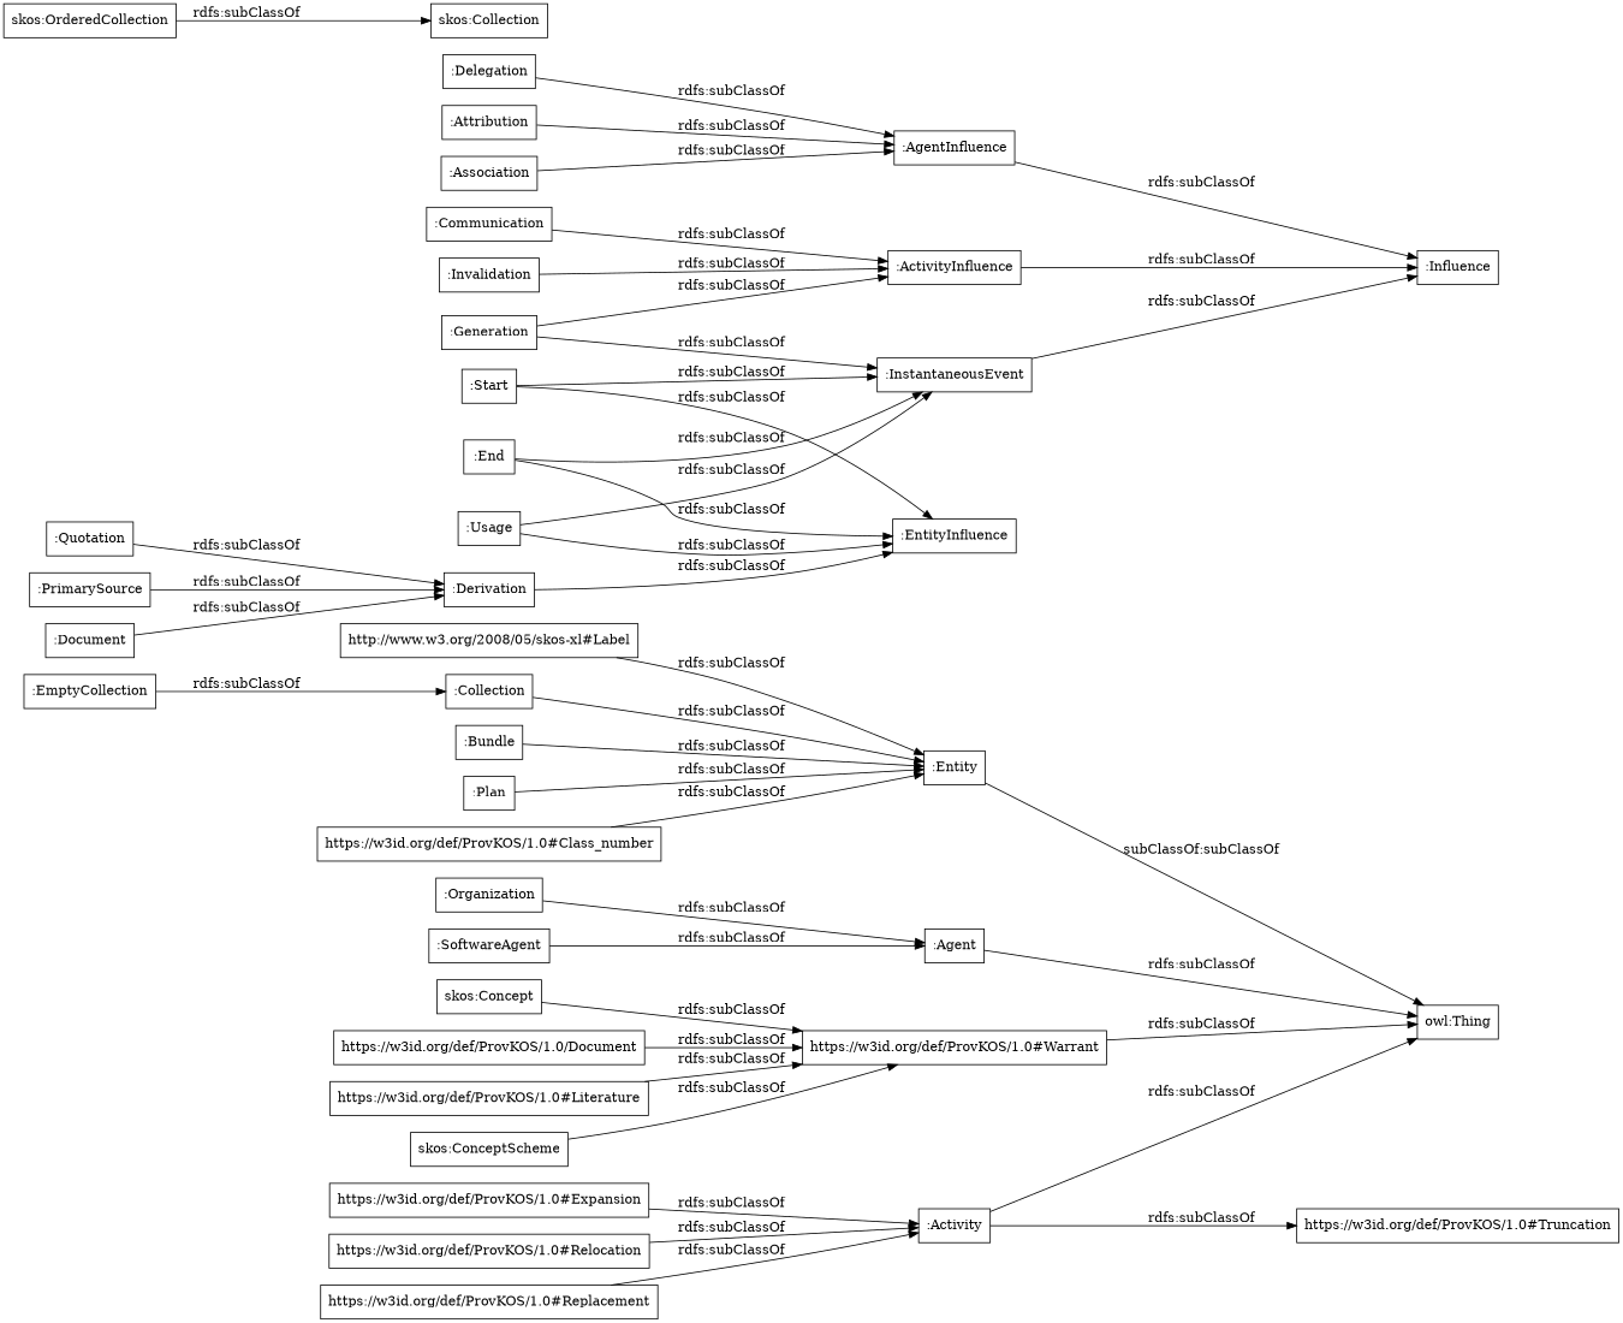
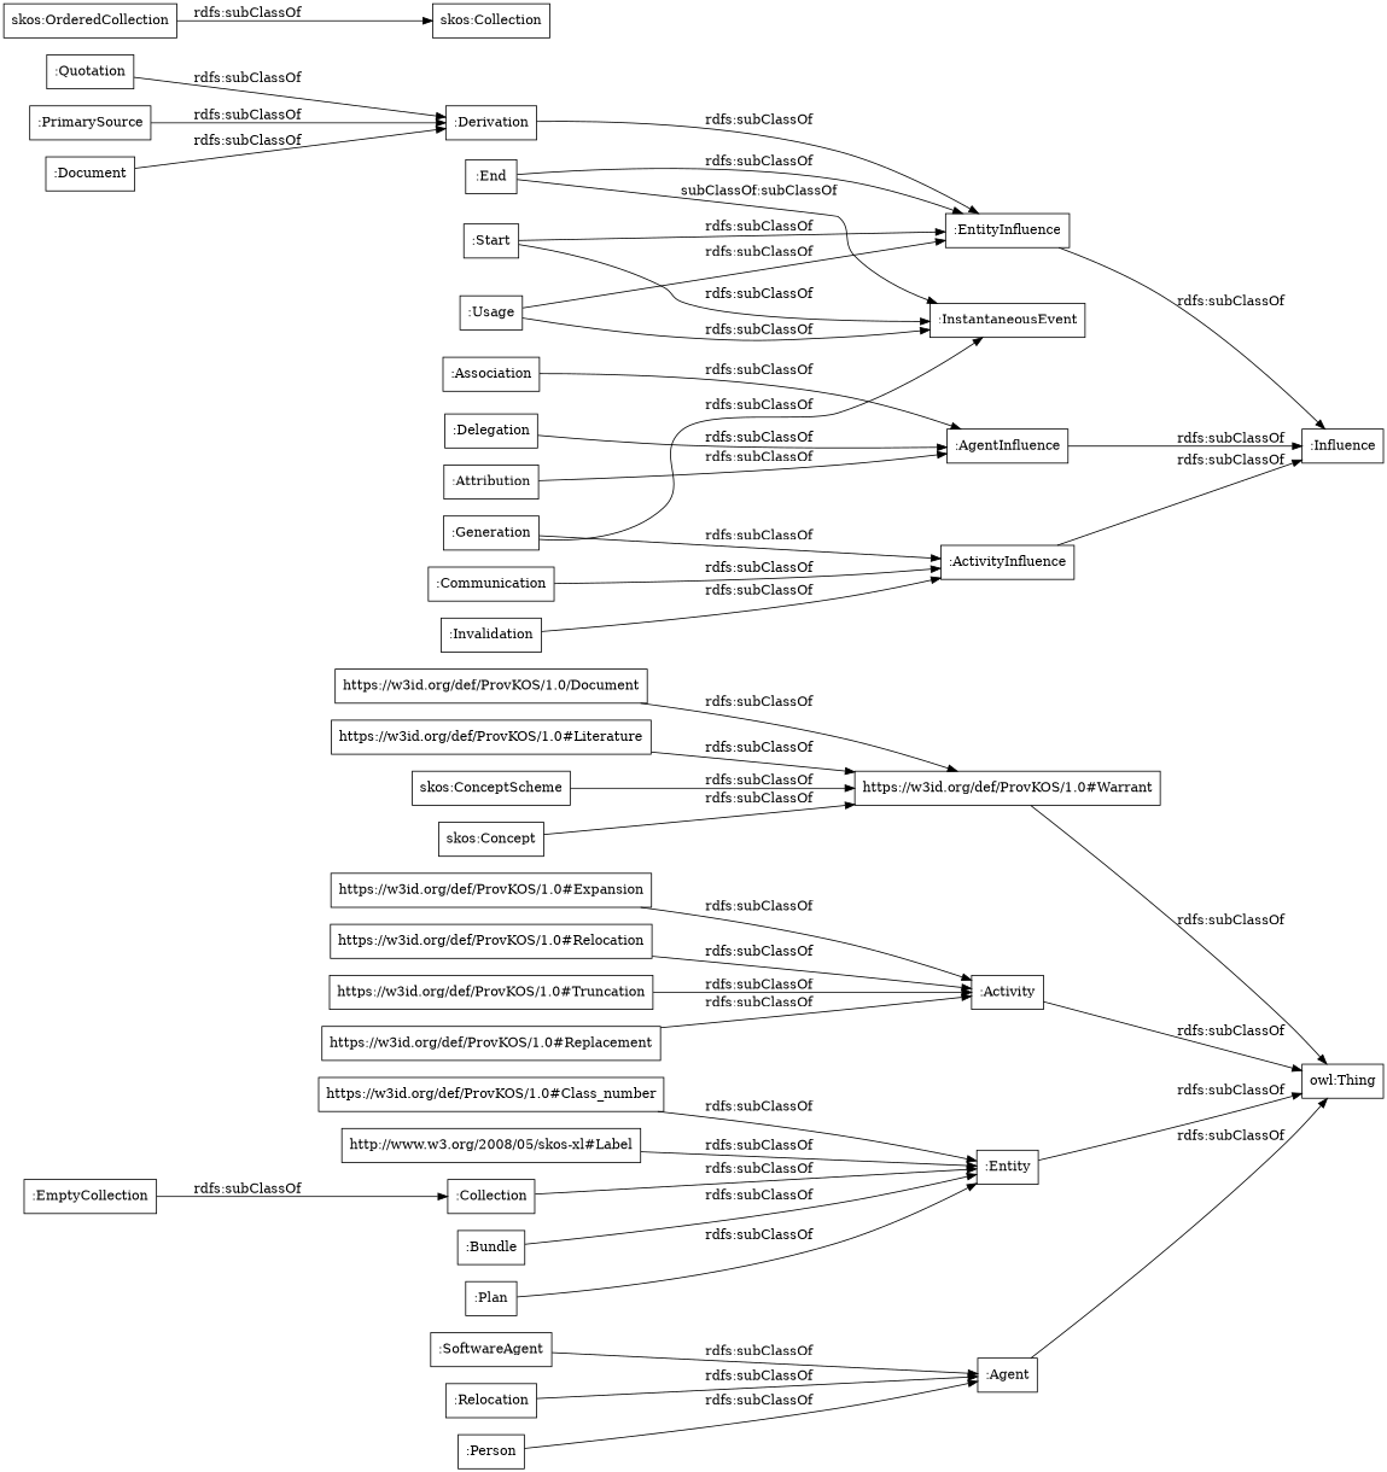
  digraph {
    rankdir=LR
    node [color=black shape=rectangle]
    ":Agent"
    "owl:Thing"
    "https://w3id.org/def/ProvKOS/1.0/Document"
    "https://w3id.org/def/ProvKOS/1.0#Warrant"
    "https://w3id.org/def/ProvKOS/1.0#Literature"
    "https://w3id.org/def/ProvKOS/1.0#Expansion"
    ":Activity"
    ":SoftwareAgent"
    "https://w3id.org/def/ProvKOS/1.0#Relocation"
    "https://w3id.org/def/ProvKOS/1.0#Truncation"
-   ":Organization"
+   ":Organization" [label=":Relocation"]
    ":Entity"
    "https://w3id.org/def/ProvKOS/1.0#Class_number"
    "http://www.w3.org/2008/05/skos-xl#Label"
    "https://w3id.org/def/ProvKOS/1.0#Replacement"
+   ":Person"
    ":End"
    ":InstantaneousEvent"
    ":EntityInfluence"
    ":Influence"
    ":Derivation"
    ":Quotation"
    ":Collection"
    ":Delegation"
    ":AgentInfluence"
    ":Invalidation"
    ":ActivityInfluence"
    ":Bundle"
    ":Usage"
    ":Attribution"
    ":PrimarySource"
    ":EmptyCollection"
    n33 [label=":Document"]
    ":Communication"
    ":Association"
    ":Start"
    ":Plan"
    ":Generation"
    "skos:OrderedCollection"
    "skos:Collection"
    "skos:ConceptScheme"
    "skos:Concept"
    ":Agent" -> "owl:Thing" [label="rdfs:subClassOf"]
    "https://w3id.org/def/ProvKOS/1.0/Document" -> "https://w3id.org/def/ProvKOS/1.0#Warrant" [label="rdfs:subClassOf"]
    "https://w3id.org/def/ProvKOS/1.0#Warrant" -> "owl:Thing" [label="rdfs:subClassOf"]
    "https://w3id.org/def/ProvKOS/1.0#Literature" -> "https://w3id.org/def/ProvKOS/1.0#Warrant" [label="rdfs:subClassOf"]
    "https://w3id.org/def/ProvKOS/1.0#Expansion" -> ":Activity" [label="rdfs:subClassOf"]
    ":Activity" -> "owl:Thing" [label="rdfs:subClassOf"]
    ":SoftwareAgent" -> ":Agent" [label="rdfs:subClassOf"]
    "https://w3id.org/def/ProvKOS/1.0#Relocation" -> ":Activity" [label="rdfs:subClassOf"]
-   ":Activity" -> "https://w3id.org/def/ProvKOS/1.0#Truncation" [label="rdfs:subClassOf"]
+   "https://w3id.org/def/ProvKOS/1.0#Truncation" -> ":Activity" [label="rdfs:subClassOf"]
    ":Organization" -> ":Agent" [label="rdfs:subClassOf"]
-   ":Entity" -> "owl:Thing" [label="subClassOf:subClassOf"]
+   ":Entity" -> "owl:Thing" [label="rdfs:subClassOf"]
    "https://w3id.org/def/ProvKOS/1.0#Class_number" -> ":Entity" [label="rdfs:subClassOf"]
    "http://www.w3.org/2008/05/skos-xl#Label" -> ":Entity" [label="rdfs:subClassOf"]
    "https://w3id.org/def/ProvKOS/1.0#Replacement" -> ":Activity" [label="rdfs:subClassOf"]
-   ":End" -> ":InstantaneousEvent" [label="rdfs:subClassOf"]
+   ":Person" -> ":Agent" [label="rdfs:subClassOf"]
+   ":End" -> ":InstantaneousEvent" [label="subClassOf:subClassOf"]
    ":End" -> ":EntityInfluence" [label="rdfs:subClassOf"]
-   ":InstantaneousEvent" -> ":Influence" [label="rdfs:subClassOf"]
+   ":EntityInfluence" -> ":Influence" [label="rdfs:subClassOf"]
    ":Derivation" -> ":EntityInfluence" [label="rdfs:subClassOf"]
    ":Quotation" -> ":Derivation" [label="rdfs:subClassOf"]
    ":Collection" -> ":Entity" [label="rdfs:subClassOf"]
    ":Delegation" -> ":AgentInfluence" [label="rdfs:subClassOf"]
    ":AgentInfluence" -> ":Influence" [label="rdfs:subClassOf"]
    ":Invalidation" -> ":ActivityInfluence" [label="rdfs:subClassOf"]
    ":ActivityInfluence" -> ":Influence" [label="rdfs:subClassOf"]
    ":Bundle" -> ":Entity" [label="rdfs:subClassOf"]
    ":Usage" -> ":InstantaneousEvent" [label="rdfs:subClassOf"]
    ":Usage" -> ":EntityInfluence" [label="rdfs:subClassOf"]
    ":Attribution" -> ":AgentInfluence" [label="rdfs:subClassOf"]
    ":PrimarySource" -> ":Derivation" [label="rdfs:subClassOf"]
    ":EmptyCollection" -> ":Collection" [label="rdfs:subClassOf"]
    n33 -> ":Derivation" [label="rdfs:subClassOf"]
    ":Communication" -> ":ActivityInfluence" [label="rdfs:subClassOf"]
    ":Association" -> ":AgentInfluence" [label="rdfs:subClassOf"]
    ":Start" -> ":InstantaneousEvent" [label="rdfs:subClassOf"]
    ":Start" -> ":EntityInfluence" [label="rdfs:subClassOf"]
    ":Plan" -> ":Entity" [label="rdfs:subClassOf"]
    ":Generation" -> ":InstantaneousEvent" [label="rdfs:subClassOf"]
    ":Generation" -> ":ActivityInfluence" [label="rdfs:subClassOf"]
    "skos:OrderedCollection" -> "skos:Collection" [label="rdfs:subClassOf"]
    "skos:ConceptScheme" -> "https://w3id.org/def/ProvKOS/1.0#Warrant" [label="rdfs:subClassOf"]
    "skos:Concept" -> "https://w3id.org/def/ProvKOS/1.0#Warrant" [label="rdfs:subClassOf"]
  }
